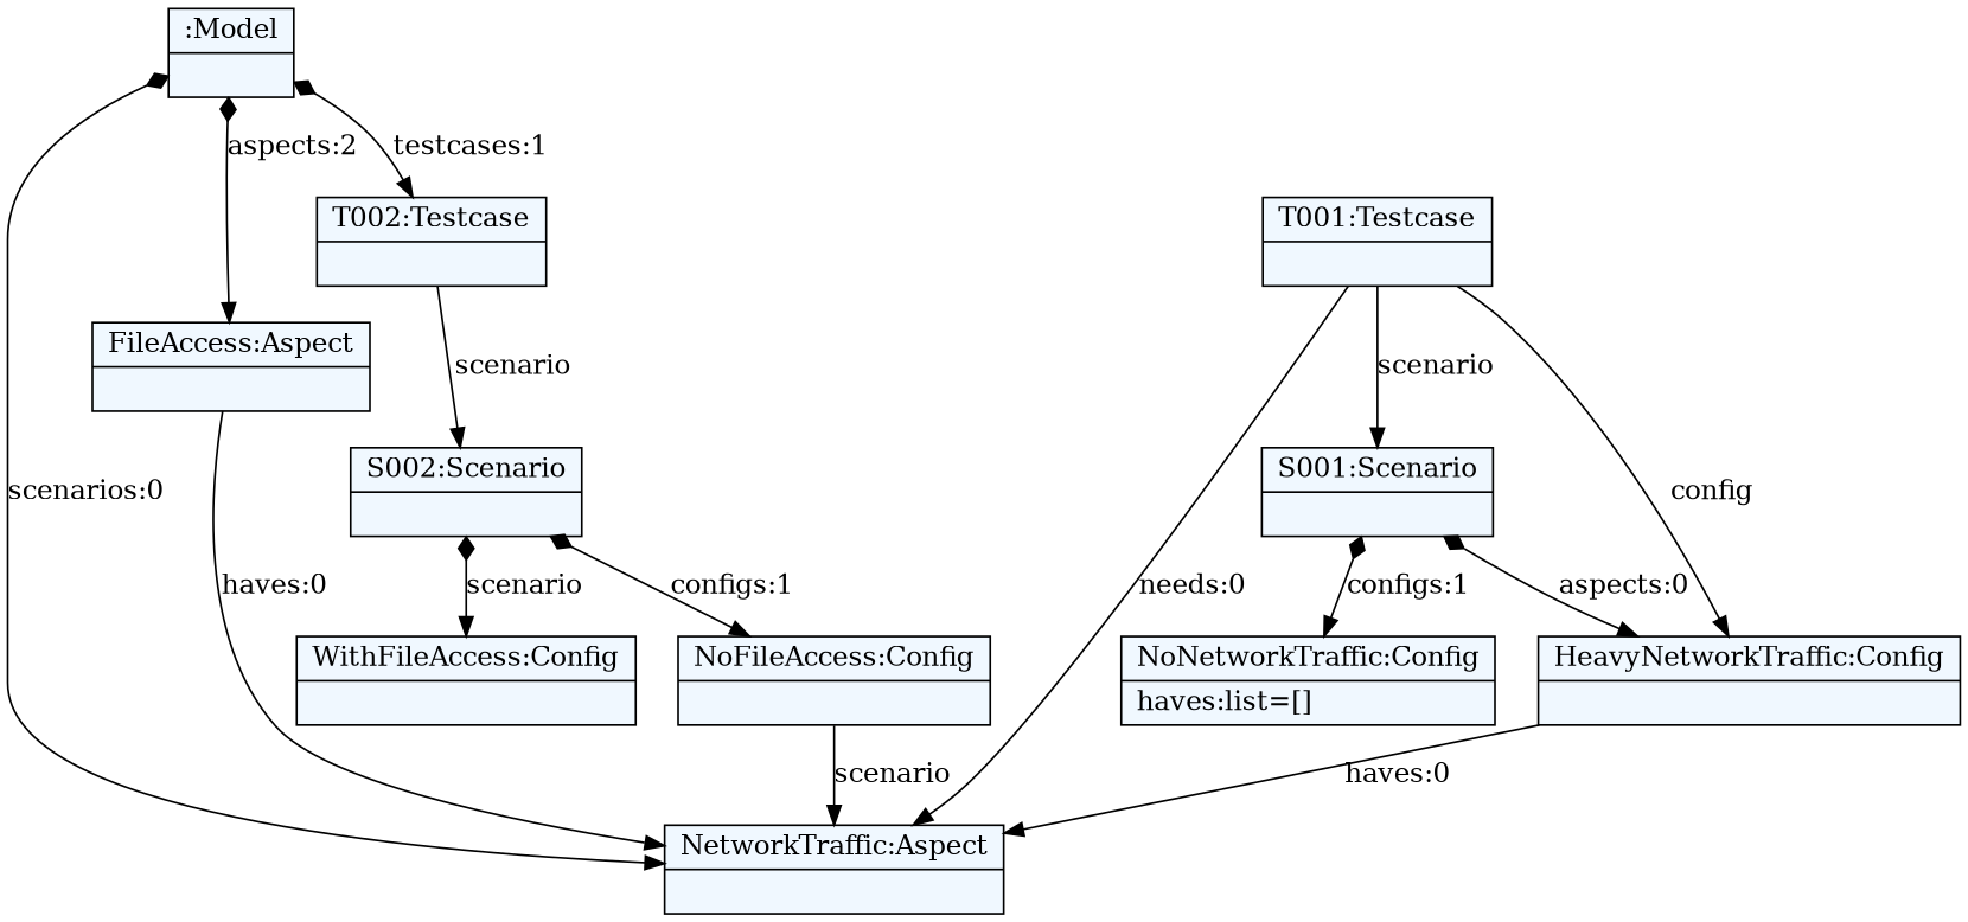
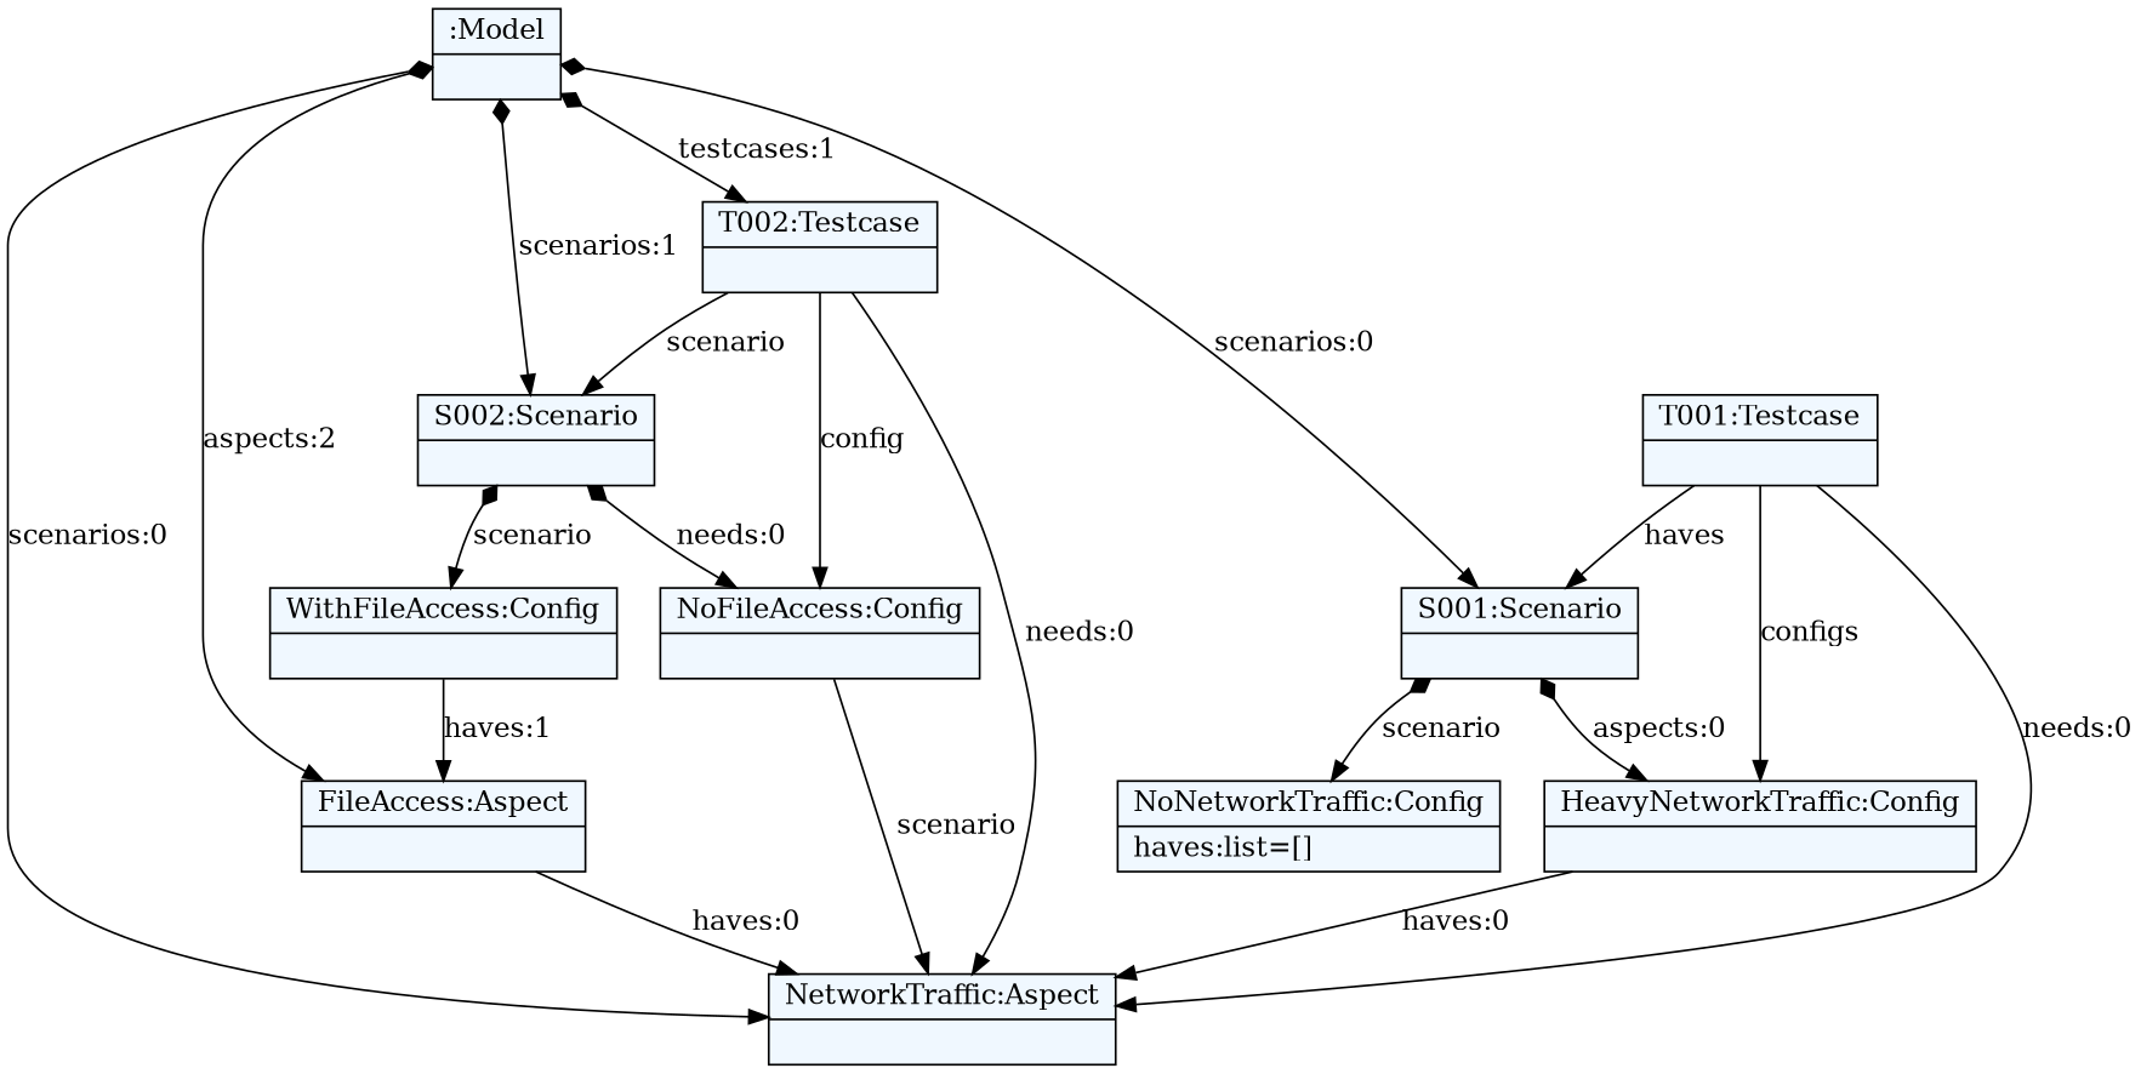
  digraph {
    fontname="Bitstream Vera Sans"
    fontsize=8
    nodesep=0.3
    node [fillcolor=aliceblue shape=record style=filled]
    edge [arrowtail=empty dir=black]
    n1 [label="{:Model|}"]
    n2 [label="{NetworkTraffic:Aspect|}"]
    n3 [label="{FileAccess:Aspect|}"]
    n4 [label="{S001:Scenario|}"]
    n5 [label="{S002:Scenario|}"]
    n6 [label="{T002:Testcase|}"]
    n7 [label="{HeavyNetworkTraffic:Config|}"]
    n8 [label="{NoNetworkTraffic:Config|haves:list=[]\l}"]
    n9 [label="{WithFileAccess:Config|}"]
    n10 [label="{NoFileAccess:Config|}"]
    n11 [label="{T001:Testcase|}"]
    n1 -> n2 [arrowtail=diamond dir=both label="scenarios:0"]
    n1 -> n3 [arrowtail=diamond dir=both label="aspects:2"]
+   n1 -> n4 [arrowtail=diamond dir=both label="scenarios:0"]
+   n1 -> n5 [arrowtail=diamond dir=both label="scenarios:1"]
    n1 -> n6 [arrowtail=diamond dir=both label="testcases:1"]
    n3 -> n2 [label="haves:0"]
    n4 -> n7 [arrowtail=diamond dir=both label="aspects:0"]
-   n4 -> n8 [arrowtail=diamond dir=both label="configs:1"]
+   n4 -> n8 [arrowtail=diamond dir=both label=scenario]
    n5 -> n9 [arrowtail=diamond dir=both label=scenario]
-   n5 -> n10 [arrowtail=diamond dir=both label="configs:1"]
+   n5 -> n10 [arrowtail=diamond dir=both label="needs:0"]
+   n6 -> n2 [label="needs:0"]
    n6 -> n5 [label=scenario]
+   n6 -> n10 [label=config]
    n7 -> n2 [label="haves:0"]
+   n9 -> n3 [label="haves:1"]
    n10 -> n2 [label=scenario]
    n11 -> n2 [label="needs:0"]
-   n11 -> n4 [label=scenario]
-   n11 -> n7 [label=config]
+   n11 -> n4 [label=haves]
+   n11 -> n7 [label=configs]
  }
